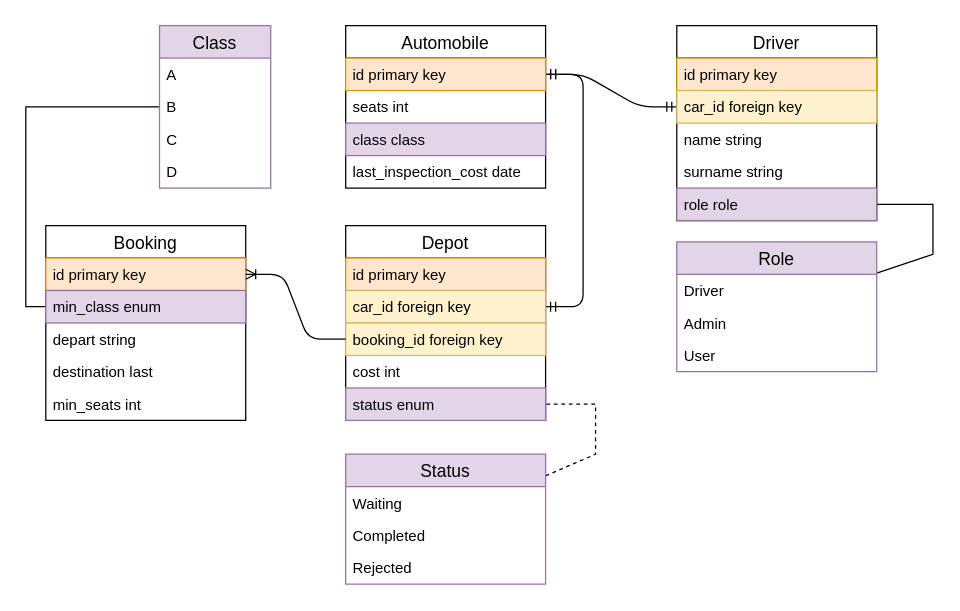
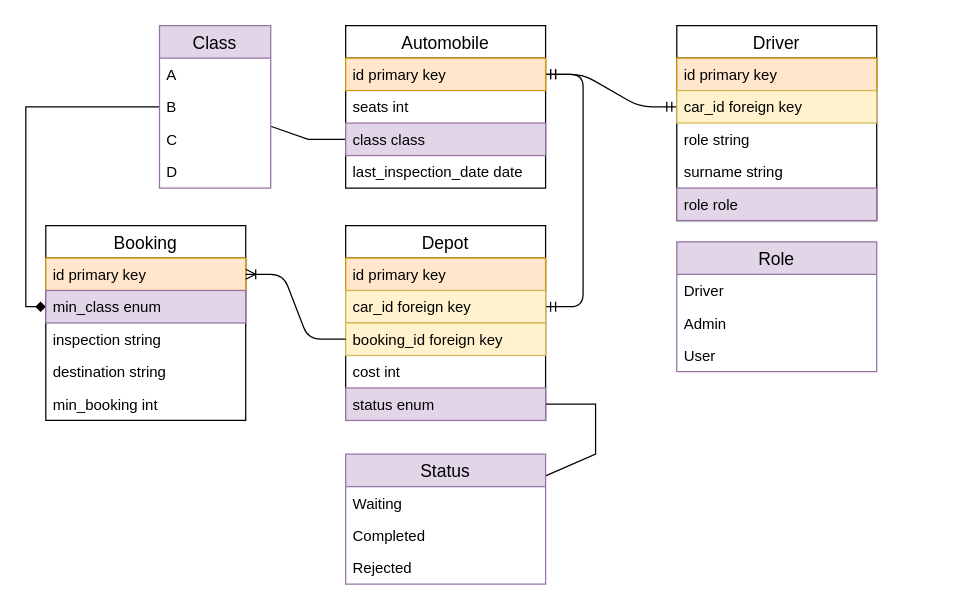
  <mxCell id="0" />
  <mxCell id="1" parent="0" />
  <mxCell id="2" value="" style="edgeStyle=entityRelationEdgeStyle;fontSize=12;html=1;endArrow=ERmandOne;startArrow=ERmandOne;" parent="1" source="9" target="15" edge="1"><mxGeometry width="100" height="100" relative="1" as="geometry"><mxPoint x="496" y="290" as="sourcePoint" /><mxPoint x="596" y="190" as="targetPoint" /></mxGeometry></mxCell>
  <mxCell id="3" value="" style="edgeStyle=entityRelationEdgeStyle;fontSize=12;html=1;endArrow=ERmandOne;startArrow=ERmandOne;" parent="1" source="21" target="9" edge="1"><mxGeometry width="100" height="100" relative="1" as="geometry"><mxPoint x="286" y="190" as="sourcePoint" /><mxPoint x="386" y="90" as="targetPoint" /></mxGeometry></mxCell>
- <mxCell id="4" value="" style="endArrow=none;html=1;rounded=0;" parent="1" source="31" target="18" edge="1"><mxGeometry relative="1" as="geometry"><mxPoint x="256" y="230" as="sourcePoint" /><mxPoint x="736" y="176" as="targetPoint" /><Array as="points"><mxPoint x="746" y="203" /><mxPoint x="746" y="163" /></Array></mxGeometry></mxCell>
- <mxCell id="6" value="" style="endArrow=none;html=1;rounded=0;dashed=1;" parent="1" source="41" target="24" edge="1"><mxGeometry relative="1" as="geometry"><mxPoint x="256" y="230" as="sourcePoint" /><mxPoint x="416" y="230" as="targetPoint" /><Array as="points"><mxPoint x="476" y="363" /><mxPoint x="476" y="323" /></Array></mxGeometry></mxCell>
- <mxCell id="7" value="" style="endArrow=none;html=1;rounded=0;" parent="1" source="35" target="27" edge="1"><mxGeometry relative="1" as="geometry"><mxPoint x="327" y="222" as="sourcePoint" /><mxPoint x="487" y="222" as="targetPoint" /><Array as="points"><mxPoint x="20" y="85" /><mxPoint x="20" y="245" /></Array></mxGeometry></mxCell>
+ <mxCell id="5" value="" style="endArrow=none;html=1;rounded=0;" parent="1" source="35" target="11" edge="1"><mxGeometry relative="1" as="geometry"><mxPoint x="256" y="230" as="sourcePoint" /><mxPoint x="416" y="230" as="targetPoint" /><Array as="points"><mxPoint x="246" y="111" /></Array></mxGeometry></mxCell>
+ <mxCell id="6" value="" style="endArrow=none;html=1;rounded=0;" parent="1" source="41" target="24" edge="1"><mxGeometry relative="1" as="geometry"><mxPoint x="256" y="230" as="sourcePoint" /><mxPoint x="416" y="230" as="targetPoint" /><Array as="points"><mxPoint x="476" y="363" /><mxPoint x="476" y="323" /></Array></mxGeometry></mxCell>
+ <mxCell id="7" value="" style="endArrow=diamond;html=1;rounded=0;" parent="1" source="35" target="27" edge="1"><mxGeometry relative="1" as="geometry"><mxPoint x="327" y="222" as="sourcePoint" /><mxPoint x="487" y="222" as="targetPoint" /><Array as="points"><mxPoint x="20" y="85" /><mxPoint x="20" y="245" /></Array></mxGeometry></mxCell>
  <mxCell id="8" value="Automobile" style="swimlane;fontStyle=0;childLayout=stackLayout;horizontal=1;startSize=26;horizontalStack=0;resizeParent=1;resizeParentMax=0;resizeLast=0;collapsible=1;marginBottom=0;align=center;fontSize=14;" parent="1" vertex="1"><mxGeometry x="276" y="20" width="160" height="130" as="geometry" /></mxCell>
  <mxCell id="9" value="id primary key" style="text;strokeColor=#d79b00;fillColor=#ffe6cc;spacingLeft=4;spacingRight=4;overflow=hidden;rotatable=0;points=[[0,0.5],[1,0.5]];portConstraint=eastwest;fontSize=12;" parent="8" vertex="1"><mxGeometry y="26" width="160" height="26" as="geometry" /></mxCell>
  <mxCell id="10" value="seats int" style="text;strokeColor=none;fillColor=none;spacingLeft=4;spacingRight=4;overflow=hidden;rotatable=0;points=[[0,0.5],[1,0.5]];portConstraint=eastwest;fontSize=12;" parent="8" vertex="1"><mxGeometry y="52" width="160" height="26" as="geometry" /></mxCell>
  <mxCell id="11" value="class class&#10;" style="text;strokeColor=#9673a6;fillColor=#e1d5e7;spacingLeft=4;spacingRight=4;overflow=hidden;rotatable=0;points=[[0,0.5],[1,0.5]];portConstraint=eastwest;fontSize=12;" parent="8" vertex="1"><mxGeometry y="78" width="160" height="26" as="geometry" /></mxCell>
- <mxCell id="12" value="last_inspection_cost date" style="text;strokeColor=none;fillColor=none;spacingLeft=4;spacingRight=4;overflow=hidden;rotatable=0;points=[[0,0.5],[1,0.5]];portConstraint=eastwest;fontSize=12;" parent="8" vertex="1"><mxGeometry y="104" width="160" height="26" as="geometry" /></mxCell>
+ <mxCell id="12" value="last_inspection_date date" style="text;strokeColor=none;fillColor=none;spacingLeft=4;spacingRight=4;overflow=hidden;rotatable=0;points=[[0,0.5],[1,0.5]];portConstraint=eastwest;fontSize=12;" parent="8" vertex="1"><mxGeometry y="104" width="160" height="26" as="geometry" /></mxCell>
  <mxCell id="13" value="Driver" style="swimlane;fontStyle=0;childLayout=stackLayout;horizontal=1;startSize=26;horizontalStack=0;resizeParent=1;resizeParentMax=0;resizeLast=0;collapsible=1;marginBottom=0;align=center;fontSize=14;" parent="1" vertex="1"><mxGeometry x="541" y="20" width="160" height="156" as="geometry"><mxRectangle x="350" y="280" width="70" height="26" as="alternateBounds" /></mxGeometry></mxCell>
  <mxCell id="14" value="id primary key" style="text;strokeColor=#d79b00;fillColor=#ffe6cc;spacingLeft=4;spacingRight=4;overflow=hidden;rotatable=0;points=[[0,0.5],[1,0.5]];portConstraint=eastwest;fontSize=12;" parent="13" vertex="1"><mxGeometry y="26" width="160" height="26" as="geometry" /></mxCell>
  <mxCell id="15" value="car_id foreign key" style="text;strokeColor=#d6b656;fillColor=#fff2cc;spacingLeft=4;spacingRight=4;overflow=hidden;rotatable=0;points=[[0,0.5],[1,0.5]];portConstraint=eastwest;fontSize=12;" parent="13" vertex="1"><mxGeometry y="52" width="160" height="26" as="geometry" /></mxCell>
- <mxCell id="16" value="name string" style="text;strokeColor=none;fillColor=none;spacingLeft=4;spacingRight=4;overflow=hidden;rotatable=0;points=[[0,0.5],[1,0.5]];portConstraint=eastwest;fontSize=12;" parent="13" vertex="1"><mxGeometry y="78" width="160" height="26" as="geometry" /></mxCell>
+ <mxCell id="16" value="role string" style="text;strokeColor=none;fillColor=none;spacingLeft=4;spacingRight=4;overflow=hidden;rotatable=0;points=[[0,0.5],[1,0.5]];portConstraint=eastwest;fontSize=12;" parent="13" vertex="1"><mxGeometry y="78" width="160" height="26" as="geometry" /></mxCell>
  <mxCell id="17" value="surname string" style="text;strokeColor=none;fillColor=none;spacingLeft=4;spacingRight=4;overflow=hidden;rotatable=0;points=[[0,0.5],[1,0.5]];portConstraint=eastwest;fontSize=12;" parent="13" vertex="1"><mxGeometry y="104" width="160" height="26" as="geometry" /></mxCell>
  <mxCell id="18" value="role role" style="text;strokeColor=#9673a6;fillColor=#e1d5e7;spacingLeft=4;spacingRight=4;overflow=hidden;rotatable=0;points=[[0,0.5],[1,0.5]];portConstraint=eastwest;fontSize=12;" parent="13" vertex="1"><mxGeometry y="130" width="160" height="26" as="geometry" /></mxCell>
  <mxCell id="19" value="Depot" style="swimlane;fontStyle=0;childLayout=stackLayout;horizontal=1;startSize=26;horizontalStack=0;resizeParent=1;resizeParentMax=0;resizeLast=0;collapsible=1;marginBottom=0;align=center;fontSize=14;" parent="1" vertex="1"><mxGeometry x="276" y="180" width="160" height="156" as="geometry" /></mxCell>
  <mxCell id="20" value="id primary key" style="text;strokeColor=#d79b00;fillColor=#ffe6cc;spacingLeft=4;spacingRight=4;overflow=hidden;rotatable=0;points=[[0,0.5],[1,0.5]];portConstraint=eastwest;fontSize=12;" parent="19" vertex="1"><mxGeometry y="26" width="160" height="26" as="geometry" /></mxCell>
  <mxCell id="21" value="car_id foreign key" style="text;strokeColor=#d6b656;fillColor=#fff2cc;spacingLeft=4;spacingRight=4;overflow=hidden;rotatable=0;points=[[0,0.5],[1,0.5]];portConstraint=eastwest;fontSize=12;" parent="19" vertex="1"><mxGeometry y="52" width="160" height="26" as="geometry" /></mxCell>
  <mxCell id="22" value="booking_id foreign key" style="text;strokeColor=#d6b656;fillColor=#fff2cc;spacingLeft=4;spacingRight=4;overflow=hidden;rotatable=0;points=[[0,0.5],[1,0.5]];portConstraint=eastwest;fontSize=12;" vertex="1" parent="19"><mxGeometry y="78" width="160" height="26" as="geometry" /></mxCell>
  <mxCell id="23" value="cost int&#10;" style="text;strokeColor=none;fillColor=none;spacingLeft=4;spacingRight=4;overflow=hidden;rotatable=0;points=[[0,0.5],[1,0.5]];portConstraint=eastwest;fontSize=12;" vertex="1" parent="19"><mxGeometry y="104" width="160" height="26" as="geometry" /></mxCell>
  <mxCell id="24" value="status enum" style="text;strokeColor=#9673a6;fillColor=#e1d5e7;spacingLeft=4;spacingRight=4;overflow=hidden;rotatable=0;points=[[0,0.5],[1,0.5]];portConstraint=eastwest;fontSize=12;" parent="19" vertex="1"><mxGeometry y="130" width="160" height="26" as="geometry" /></mxCell>
  <mxCell id="25" value="Booking" style="swimlane;fontStyle=0;childLayout=stackLayout;horizontal=1;startSize=26;horizontalStack=0;resizeParent=1;resizeParentMax=0;resizeLast=0;collapsible=1;marginBottom=0;align=center;fontSize=14;" parent="1" vertex="1"><mxGeometry x="36" y="180" width="160" height="156" as="geometry" /></mxCell>
  <mxCell id="26" value="id primary key" style="text;strokeColor=#d79b00;fillColor=#ffe6cc;spacingLeft=4;spacingRight=4;overflow=hidden;rotatable=0;points=[[0,0.5],[1,0.5]];portConstraint=eastwest;fontSize=12;" parent="25" vertex="1"><mxGeometry y="26" width="160" height="26" as="geometry" /></mxCell>
  <mxCell id="27" value="min_class enum" style="text;strokeColor=#9673a6;fillColor=#e1d5e7;spacingLeft=4;spacingRight=4;overflow=hidden;rotatable=0;points=[[0,0.5],[1,0.5]];portConstraint=eastwest;fontSize=12;" parent="25" vertex="1"><mxGeometry y="52" width="160" height="26" as="geometry" /></mxCell>
- <mxCell id="28" value="depart string&#10;" style="text;strokeColor=none;fillColor=none;spacingLeft=4;spacingRight=4;overflow=hidden;rotatable=0;points=[[0,0.5],[1,0.5]];portConstraint=eastwest;fontSize=12;" parent="25" vertex="1"><mxGeometry y="78" width="160" height="26" as="geometry" /></mxCell>
- <mxCell id="29" value="destination last&#10;" style="text;strokeColor=none;fillColor=none;spacingLeft=4;spacingRight=4;overflow=hidden;rotatable=0;points=[[0,0.5],[1,0.5]];portConstraint=eastwest;fontSize=12;" parent="25" vertex="1"><mxGeometry y="104" width="160" height="26" as="geometry" /></mxCell>
- <mxCell id="30" value="min_seats int" style="text;strokeColor=none;fillColor=none;spacingLeft=4;spacingRight=4;overflow=hidden;rotatable=0;points=[[0,0.5],[1,0.5]];portConstraint=eastwest;fontSize=12;" parent="25" vertex="1"><mxGeometry y="130" width="160" height="26" as="geometry" /></mxCell>
+ <mxCell id="28" value="inspection string&#10;" style="text;strokeColor=none;fillColor=none;spacingLeft=4;spacingRight=4;overflow=hidden;rotatable=0;points=[[0,0.5],[1,0.5]];portConstraint=eastwest;fontSize=12;" parent="25" vertex="1"><mxGeometry y="78" width="160" height="26" as="geometry" /></mxCell>
+ <mxCell id="29" value="destination string&#10;" style="text;strokeColor=none;fillColor=none;spacingLeft=4;spacingRight=4;overflow=hidden;rotatable=0;points=[[0,0.5],[1,0.5]];portConstraint=eastwest;fontSize=12;" parent="25" vertex="1"><mxGeometry y="104" width="160" height="26" as="geometry" /></mxCell>
+ <mxCell id="30" value="min_booking int" style="text;strokeColor=none;fillColor=none;spacingLeft=4;spacingRight=4;overflow=hidden;rotatable=0;points=[[0,0.5],[1,0.5]];portConstraint=eastwest;fontSize=12;" parent="25" vertex="1"><mxGeometry y="130" width="160" height="26" as="geometry" /></mxCell>
  <mxCell id="31" value="Role" style="swimlane;fontStyle=0;childLayout=stackLayout;horizontal=1;startSize=26;horizontalStack=0;resizeParent=1;resizeParentMax=0;resizeLast=0;collapsible=1;marginBottom=0;align=center;fontSize=14;fillColor=#e1d5e7;strokeColor=#9673a6;" parent="1" vertex="1"><mxGeometry x="541" y="193" width="160" height="104" as="geometry" /></mxCell>
  <mxCell id="32" value="Driver" style="text;strokeColor=none;fillColor=none;spacingLeft=4;spacingRight=4;overflow=hidden;rotatable=0;points=[[0,0.5],[1,0.5]];portConstraint=eastwest;fontSize=12;" parent="31" vertex="1"><mxGeometry y="26" width="160" height="26" as="geometry" /></mxCell>
  <mxCell id="33" value="Admin" style="text;strokeColor=none;fillColor=none;spacingLeft=4;spacingRight=4;overflow=hidden;rotatable=0;points=[[0,0.5],[1,0.5]];portConstraint=eastwest;fontSize=12;" parent="31" vertex="1"><mxGeometry y="52" width="160" height="26" as="geometry" /></mxCell>
  <mxCell id="34" value="User&#10;" style="text;strokeColor=none;fillColor=none;spacingLeft=4;spacingRight=4;overflow=hidden;rotatable=0;points=[[0,0.5],[1,0.5]];portConstraint=eastwest;fontSize=12;" parent="31" vertex="1"><mxGeometry y="78" width="160" height="26" as="geometry" /></mxCell>
  <mxCell id="35" value="Class" style="swimlane;fontStyle=0;childLayout=stackLayout;horizontal=1;startSize=26;horizontalStack=0;resizeParent=1;resizeParentMax=0;resizeLast=0;collapsible=1;marginBottom=0;align=center;fontSize=14;fillColor=#e1d5e7;strokeColor=#9673a6;" parent="1" vertex="1"><mxGeometry x="127" y="20" width="89" height="130" as="geometry" /></mxCell>
  <mxCell id="36" value="A" style="text;strokeColor=none;fillColor=none;spacingLeft=4;spacingRight=4;overflow=hidden;rotatable=0;points=[[0,0.5],[1,0.5]];portConstraint=eastwest;fontSize=12;" parent="35" vertex="1"><mxGeometry y="26" width="89" height="26" as="geometry" /></mxCell>
  <mxCell id="37" value="B" style="text;strokeColor=none;fillColor=none;spacingLeft=4;spacingRight=4;overflow=hidden;rotatable=0;points=[[0,0.5],[1,0.5]];portConstraint=eastwest;fontSize=12;" parent="35" vertex="1"><mxGeometry y="52" width="89" height="26" as="geometry" /></mxCell>
  <mxCell id="38" value="C" style="text;strokeColor=none;fillColor=none;spacingLeft=4;spacingRight=4;overflow=hidden;rotatable=0;points=[[0,0.5],[1,0.5]];portConstraint=eastwest;fontSize=12;" parent="35" vertex="1"><mxGeometry y="78" width="89" height="26" as="geometry" /></mxCell>
  <mxCell id="39" value="D" style="text;strokeColor=none;fillColor=none;spacingLeft=4;spacingRight=4;overflow=hidden;rotatable=0;points=[[0,0.5],[1,0.5]];portConstraint=eastwest;fontSize=12;" parent="35" vertex="1"><mxGeometry y="104" width="89" height="26" as="geometry" /></mxCell>
  <mxCell id="40" value="" style="edgeStyle=entityRelationEdgeStyle;fontSize=12;html=1;endArrow=ERoneToMany;" edge="1" parent="1" source="22" target="26"><mxGeometry width="100" height="100" relative="1" as="geometry"><mxPoint x="332" y="298" as="sourcePoint" /><mxPoint x="432" y="198" as="targetPoint" /></mxGeometry></mxCell>
  <mxCell id="41" value="Status" style="swimlane;fontStyle=0;childLayout=stackLayout;horizontal=1;startSize=26;horizontalStack=0;resizeParent=1;resizeParentMax=0;resizeLast=0;collapsible=1;marginBottom=0;align=center;fontSize=14;fillColor=#e1d5e7;strokeColor=#9673a6;" parent="1" vertex="1"><mxGeometry x="276" y="363" width="160" height="104" as="geometry" /></mxCell>
  <mxCell id="42" value="Waiting" style="text;strokeColor=none;fillColor=none;spacingLeft=4;spacingRight=4;overflow=hidden;rotatable=0;points=[[0,0.5],[1,0.5]];portConstraint=eastwest;fontSize=12;" parent="41" vertex="1"><mxGeometry y="26" width="160" height="26" as="geometry" /></mxCell>
  <mxCell id="43" value="Completed" style="text;strokeColor=none;fillColor=none;spacingLeft=4;spacingRight=4;overflow=hidden;rotatable=0;points=[[0,0.5],[1,0.5]];portConstraint=eastwest;fontSize=12;" parent="41" vertex="1"><mxGeometry y="52" width="160" height="26" as="geometry" /></mxCell>
  <mxCell id="44" value="Rejected" style="text;strokeColor=none;fillColor=none;spacingLeft=4;spacingRight=4;overflow=hidden;rotatable=0;points=[[0,0.5],[1,0.5]];portConstraint=eastwest;fontSize=12;" parent="41" vertex="1"><mxGeometry y="78" width="160" height="26" as="geometry" /></mxCell>
